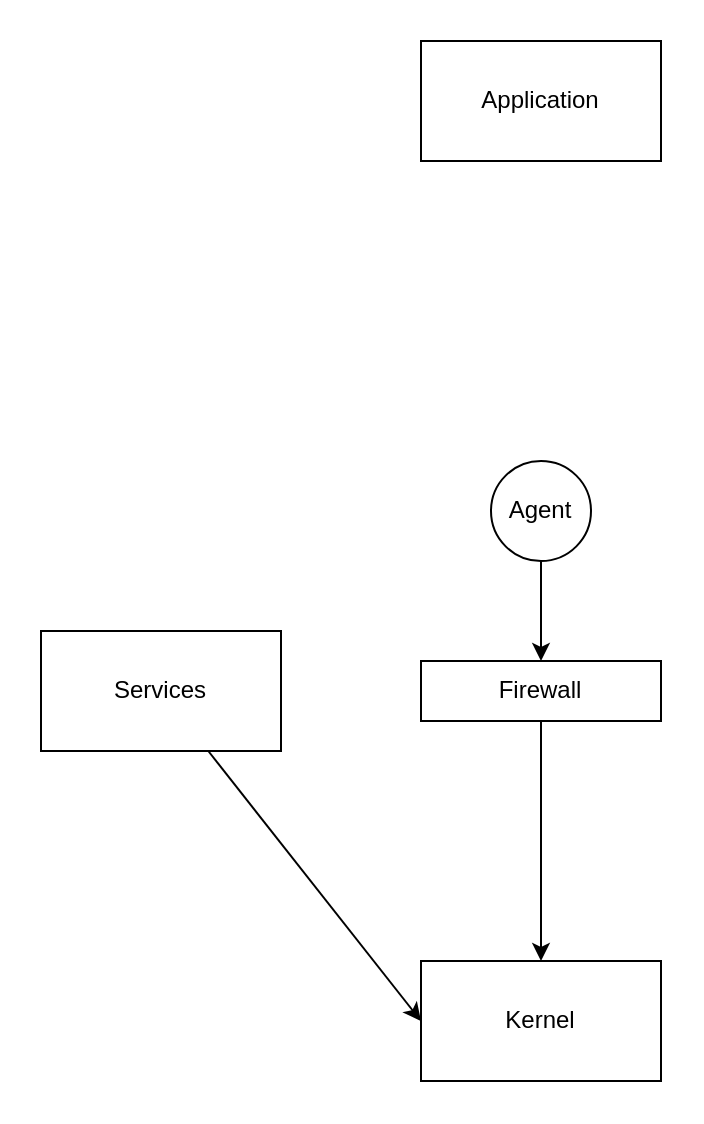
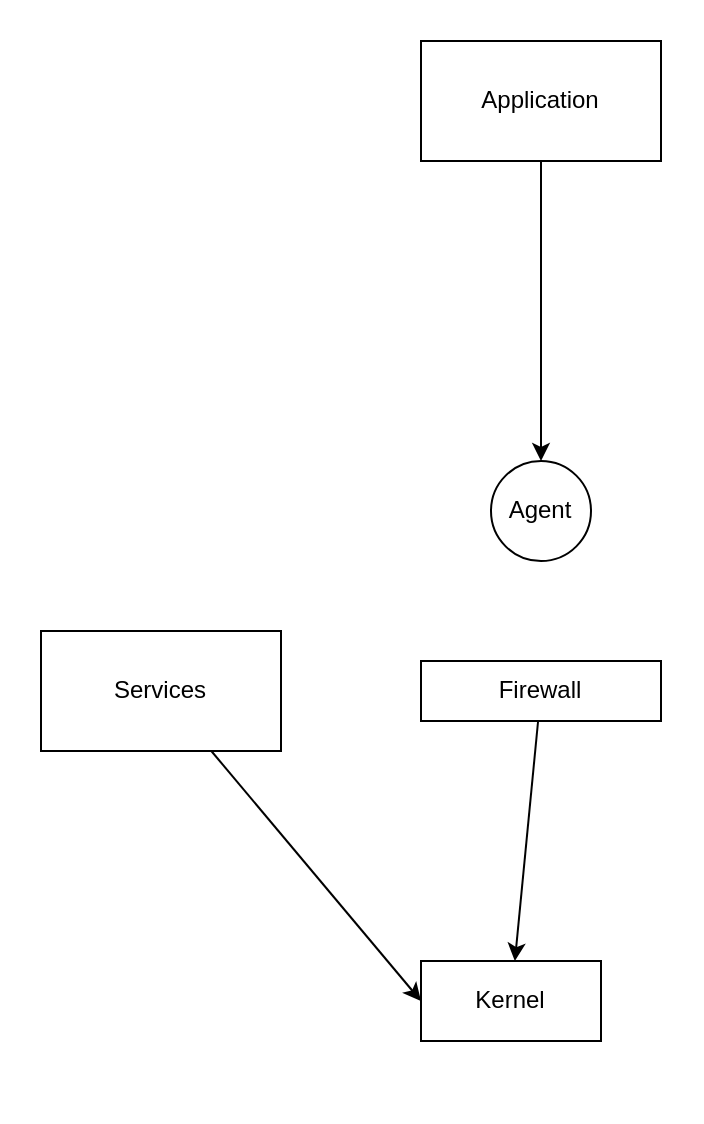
  <mxCell id="0" />
  <mxCell id="1" parent="0" />
+ <mxCell id="2" value="" style="edgeStyle=none;html=1;" edge="1" parent="1" source="3" target="6"><mxGeometry relative="1" as="geometry" /></mxCell>
  <mxCell id="3" value="Application" style="rounded=0;whiteSpace=wrap;html=1;" vertex="1" parent="1"><mxGeometry x="210" y="20" width="120" height="60" as="geometry" /></mxCell>
- <mxCell id="4" value="Kernel" style="rounded=0;whiteSpace=wrap;html=1;" vertex="1" parent="1"><mxGeometry x="210" y="480" width="120" height="60" as="geometry" /></mxCell>
- <mxCell id="5" value="" style="edgeStyle=none;html=1;" edge="1" parent="1" source="6" target="8"><mxGeometry relative="1" as="geometry" /></mxCell>
+ <mxCell id="4" value="Kernel" style="rounded=0;whiteSpace=wrap;html=1;" vertex="1" parent="1"><mxGeometry x="210" y="480" width="90" height="40" as="geometry" /></mxCell>
  <mxCell id="6" value="Agent" style="ellipse;whiteSpace=wrap;html=1;" vertex="1" parent="1"><mxGeometry x="245" y="230" width="50" height="50" as="geometry" /></mxCell>
  <mxCell id="7" value="" style="edgeStyle=none;html=1;" edge="1" parent="1" source="8" target="4"><mxGeometry relative="1" as="geometry" /></mxCell>
  <mxCell id="8" value="Firewall" style="rounded=0;whiteSpace=wrap;html=1;" vertex="1" parent="1"><mxGeometry x="210" y="330" width="120" height="30" as="geometry" /></mxCell>
  <mxCell id="9" style="edgeStyle=none;html=1;entryX=0;entryY=0.5;entryDx=0;entryDy=0;" edge="1" parent="1" source="10" target="4"><mxGeometry relative="1" as="geometry" /></mxCell>
  <mxCell id="10" value="Services" style="rounded=0;whiteSpace=wrap;html=1;" vertex="1" parent="1"><mxGeometry x="20" y="315" width="120" height="60" as="geometry" /></mxCell>
